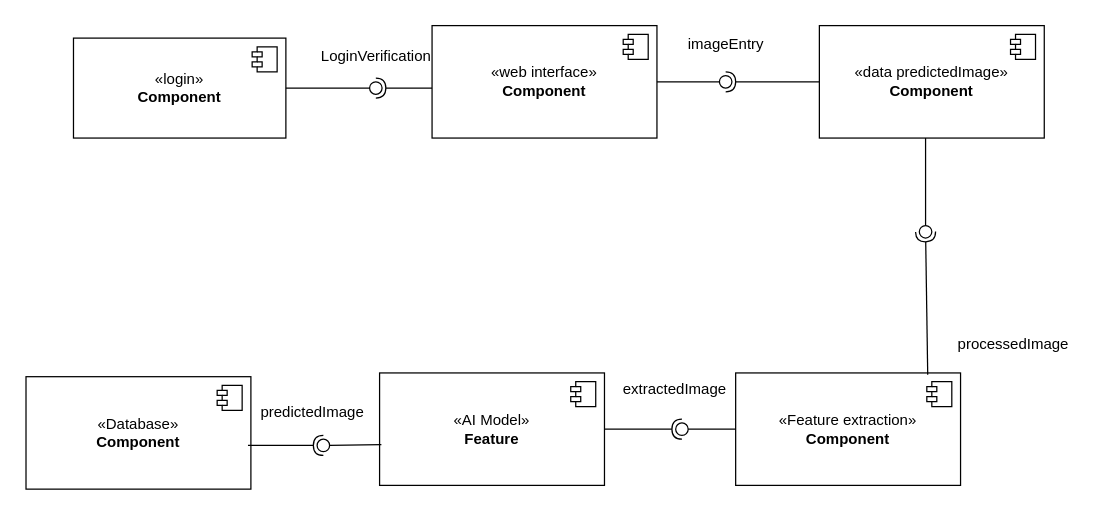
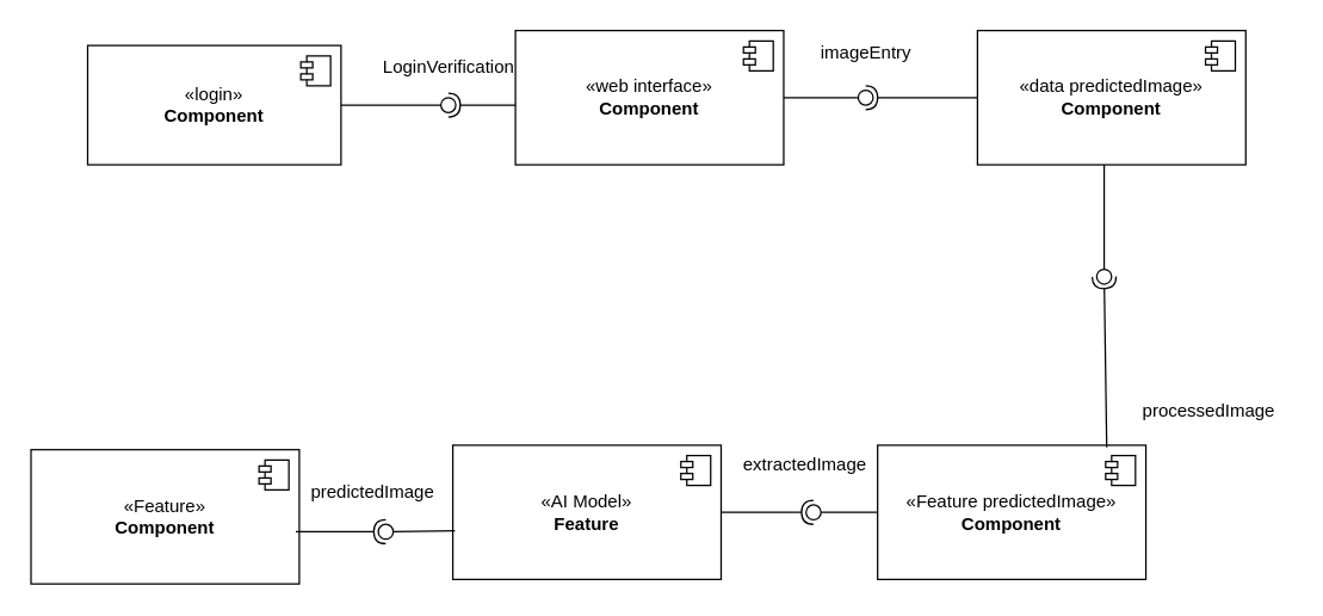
  <mxCell id="0" />
  <mxCell id="1" parent="0" />
  <mxCell id="2" value="«web interface»&lt;br&gt;&lt;b&gt;Component&lt;/b&gt;" style="html=1;dropTarget=0;whiteSpace=wrap;" parent="1" vertex="1"><mxGeometry x="345" y="20" width="180" height="90" as="geometry" /></mxCell>
  <mxCell id="3" value="" style="shape=module;jettyWidth=8;jettyHeight=4;" parent="2" vertex="1"><mxGeometry x="1" width="20" height="20" relative="1" as="geometry"><mxPoint x="-27" y="7" as="offset" /></mxGeometry></mxCell>
- <mxCell id="4" value="«Feature extraction»&lt;br&gt;&lt;b&gt;Component&lt;/b&gt;" style="html=1;dropTarget=0;whiteSpace=wrap;" parent="1" vertex="1"><mxGeometry x="588" y="298" width="180" height="90" as="geometry" /></mxCell>
+ <mxCell id="4" value="«Feature predictedImage»&lt;br&gt;&lt;b&gt;Component&lt;/b&gt;" style="html=1;dropTarget=0;whiteSpace=wrap;" parent="1" vertex="1"><mxGeometry x="588" y="298" width="180" height="90" as="geometry" /></mxCell>
  <mxCell id="5" value="" style="shape=module;jettyWidth=8;jettyHeight=4;" parent="4" vertex="1"><mxGeometry x="1" width="20" height="20" relative="1" as="geometry"><mxPoint x="-27" y="7" as="offset" /></mxGeometry></mxCell>
  <mxCell id="6" value="«data predictedImage»&lt;br&gt;&lt;b&gt;Component&lt;/b&gt;" style="html=1;dropTarget=0;whiteSpace=wrap;" parent="1" vertex="1"><mxGeometry x="655" y="20" width="180" height="90" as="geometry" /></mxCell>
  <mxCell id="7" value="" style="shape=module;jettyWidth=8;jettyHeight=4;" parent="6" vertex="1"><mxGeometry x="1" width="20" height="20" relative="1" as="geometry"><mxPoint x="-27" y="7" as="offset" /></mxGeometry></mxCell>
  <mxCell id="8" value="" style="rounded=0;orthogonalLoop=1;jettySize=auto;html=1;endArrow=halfCircle;endFill=0;endSize=6;strokeWidth=1;sketch=0;exitX=0;exitY=0.5;exitDx=0;exitDy=0;" parent="1" source="6" target="10" edge="1"><mxGeometry relative="1" as="geometry"><mxPoint x="405" y="65" as="sourcePoint" /></mxGeometry></mxCell>
  <mxCell id="9" value="" style="rounded=0;orthogonalLoop=1;jettySize=auto;html=1;endArrow=oval;endFill=0;sketch=0;sourcePerimeterSpacing=0;targetPerimeterSpacing=0;endSize=10;exitX=1;exitY=0.5;exitDx=0;exitDy=0;" parent="1" source="2" target="10" edge="1"><mxGeometry relative="1" as="geometry"><mxPoint x="365" y="65" as="sourcePoint" /><Array as="points" /></mxGeometry></mxCell>
  <mxCell id="10" value="" style="ellipse;whiteSpace=wrap;html=1;align=center;aspect=fixed;fillColor=none;strokeColor=none;resizable=0;perimeter=centerPerimeter;rotatable=0;allowArrows=0;points=[];outlineConnect=1;" parent="1" vertex="1"><mxGeometry x="575" y="60" width="10" height="10" as="geometry" /></mxCell>
  <mxCell id="11" value="«AI Model»&lt;br&gt;&lt;b&gt;Feature&lt;/b&gt;" style="html=1;dropTarget=0;whiteSpace=wrap;" parent="1" vertex="1"><mxGeometry x="303" y="298" width="180" height="90" as="geometry" /></mxCell>
  <mxCell id="12" value="" style="shape=module;jettyWidth=8;jettyHeight=4;" parent="11" vertex="1"><mxGeometry x="1" width="20" height="20" relative="1" as="geometry"><mxPoint x="-27" y="7" as="offset" /></mxGeometry></mxCell>
  <mxCell id="13" value="" style="rounded=0;orthogonalLoop=1;jettySize=auto;html=1;endArrow=halfCircle;endFill=0;endSize=6;strokeWidth=1;sketch=0;exitX=0.854;exitY=0.016;exitDx=0;exitDy=0;exitPerimeter=0;" parent="1" source="4" target="15" edge="1"><mxGeometry relative="1" as="geometry"><mxPoint x="745" y="260" as="sourcePoint" /></mxGeometry></mxCell>
  <mxCell id="14" value="" style="rounded=0;orthogonalLoop=1;jettySize=auto;html=1;endArrow=oval;endFill=0;sketch=0;sourcePerimeterSpacing=0;targetPerimeterSpacing=0;endSize=10;" parent="1" target="15" edge="1"><mxGeometry relative="1" as="geometry"><mxPoint x="740" y="110" as="sourcePoint" /><Array as="points" /></mxGeometry></mxCell>
  <mxCell id="15" value="" style="ellipse;whiteSpace=wrap;html=1;align=center;aspect=fixed;fillColor=none;strokeColor=none;resizable=0;perimeter=centerPerimeter;rotatable=0;allowArrows=0;points=[];outlineConnect=1;" parent="1" vertex="1"><mxGeometry x="735" y="180" width="10" height="10" as="geometry" /></mxCell>
  <mxCell id="16" value="" style="rounded=0;orthogonalLoop=1;jettySize=auto;html=1;endArrow=halfCircle;endFill=0;endSize=6;strokeWidth=1;sketch=0;exitX=1;exitY=0.5;exitDx=0;exitDy=0;" parent="1" source="11" target="18" edge="1"><mxGeometry relative="1" as="geometry"><mxPoint x="315" y="280" as="sourcePoint" /></mxGeometry></mxCell>
  <mxCell id="17" value="" style="rounded=0;orthogonalLoop=1;jettySize=auto;html=1;endArrow=oval;endFill=0;sketch=0;sourcePerimeterSpacing=0;targetPerimeterSpacing=0;endSize=10;exitX=0;exitY=0.5;exitDx=0;exitDy=0;" parent="1" source="4" target="18" edge="1"><mxGeometry relative="1" as="geometry"><mxPoint x="583" y="343" as="sourcePoint" /></mxGeometry></mxCell>
  <mxCell id="18" value="" style="ellipse;whiteSpace=wrap;html=1;align=center;aspect=fixed;fillColor=none;strokeColor=none;resizable=0;perimeter=centerPerimeter;rotatable=0;allowArrows=0;points=[];outlineConnect=1;" parent="1" vertex="1"><mxGeometry x="540" y="338" width="10" height="10" as="geometry" /></mxCell>
  <mxCell id="19" value="imageEntry" style="text;html=1;align=center;verticalAlign=middle;resizable=0;points=[];autosize=1;strokeColor=none;fillColor=none;" parent="1" vertex="1"><mxGeometry x="540" y="20" width="80" height="30" as="geometry" /></mxCell>
  <mxCell id="20" value="extractedImage" style="text;html=1;align=center;verticalAlign=middle;resizable=0;points=[];autosize=1;strokeColor=none;fillColor=none;" parent="1" vertex="1"><mxGeometry x="488" y="298" width="101" height="26" as="geometry" /></mxCell>
  <mxCell id="21" value="processedImage" style="text;html=1;align=center;verticalAlign=middle;resizable=0;points=[];autosize=1;strokeColor=none;fillColor=none;" parent="1" vertex="1"><mxGeometry x="755" y="260" width="110" height="30" as="geometry" /></mxCell>
  <mxCell id="22" value="«login»&lt;br&gt;&lt;b&gt;Component&lt;/b&gt;" style="html=1;dropTarget=0;whiteSpace=wrap;" parent="1" vertex="1"><mxGeometry x="58" y="30" width="170" height="80" as="geometry" /></mxCell>
  <mxCell id="23" value="" style="shape=module;jettyWidth=8;jettyHeight=4;" parent="22" vertex="1"><mxGeometry x="1" width="20" height="20" relative="1" as="geometry"><mxPoint x="-27" y="7" as="offset" /></mxGeometry></mxCell>
  <mxCell id="24" value="" style="rounded=0;orthogonalLoop=1;jettySize=auto;html=1;endArrow=halfCircle;endFill=0;endSize=6;strokeWidth=1;sketch=0;" parent="1" target="26" edge="1"><mxGeometry x="285" y="125" width="10" height="10" as="geometry"><mxPoint x="345" y="70" as="sourcePoint" /></mxGeometry></mxCell>
  <mxCell id="25" value="" style="rounded=0;orthogonalLoop=1;jettySize=auto;html=1;endArrow=oval;endFill=0;sketch=0;sourcePerimeterSpacing=0;targetPerimeterSpacing=0;endSize=10;exitX=1;exitY=0.5;exitDx=0;exitDy=0;" parent="1" source="22" target="26" edge="1"><mxGeometry relative="1" as="geometry"><mxPoint x="310" y="70" as="sourcePoint" /></mxGeometry></mxCell>
  <mxCell id="26" value="" style="ellipse;whiteSpace=wrap;html=1;align=center;aspect=fixed;fillColor=none;strokeColor=none;resizable=0;perimeter=centerPerimeter;rotatable=0;allowArrows=0;points=[];outlineConnect=1;" parent="1" vertex="1"><mxGeometry x="295" y="65" width="10" height="10" as="geometry" /></mxCell>
  <mxCell id="27" value="LoginVerification" style="text;html=1;align=center;verticalAlign=middle;resizable=0;points=[];autosize=1;strokeColor=none;fillColor=none;" parent="1" vertex="1"><mxGeometry x="245" y="30" width="110" height="30" as="geometry" /></mxCell>
- <mxCell id="28" value="«Database»&lt;br&gt;&lt;b&gt;Component&lt;/b&gt;" style="html=1;dropTarget=0;whiteSpace=wrap;" vertex="1" parent="1"><mxGeometry x="20" y="301" width="180" height="90" as="geometry" /></mxCell>
+ <mxCell id="28" value="«Feature»&lt;br&gt;&lt;b&gt;Component&lt;/b&gt;" style="html=1;dropTarget=0;whiteSpace=wrap;" vertex="1" parent="1"><mxGeometry x="20" y="301" width="180" height="90" as="geometry" /></mxCell>
  <mxCell id="29" value="" style="shape=module;jettyWidth=8;jettyHeight=4;" vertex="1" parent="28"><mxGeometry x="1" width="20" height="20" relative="1" as="geometry"><mxPoint x="-27" y="7" as="offset" /></mxGeometry></mxCell>
  <mxCell id="30" value="" style="rounded=0;orthogonalLoop=1;jettySize=auto;html=1;endArrow=halfCircle;endFill=0;endSize=6;strokeWidth=1;sketch=0;exitX=0.987;exitY=0.611;exitDx=0;exitDy=0;exitPerimeter=0;" edge="1" target="32" parent="1" source="28"><mxGeometry relative="1" as="geometry"><mxPoint x="262" y="315" as="sourcePoint" /></mxGeometry></mxCell>
  <mxCell id="31" value="" style="rounded=0;orthogonalLoop=1;jettySize=auto;html=1;endArrow=oval;endFill=0;sketch=0;sourcePerimeterSpacing=0;targetPerimeterSpacing=0;endSize=10;exitX=0.008;exitY=0.638;exitDx=0;exitDy=0;exitPerimeter=0;" edge="1" target="32" parent="1" source="11"><mxGeometry relative="1" as="geometry"><mxPoint x="328" y="356" as="sourcePoint" /></mxGeometry></mxCell>
  <mxCell id="32" value="" style="ellipse;whiteSpace=wrap;html=1;align=center;aspect=fixed;fillColor=none;strokeColor=none;resizable=0;perimeter=centerPerimeter;rotatable=0;allowArrows=0;points=[];outlineConnect=1;" vertex="1" parent="1"><mxGeometry x="253" y="351" width="10" height="10" as="geometry" /></mxCell>
  <mxCell id="33" value="predictedImage" style="text;html=1;align=center;verticalAlign=middle;resizable=0;points=[];autosize=1;strokeColor=none;fillColor=none;" vertex="1" parent="1"><mxGeometry x="198" y="317" width="101" height="26" as="geometry" /></mxCell>
